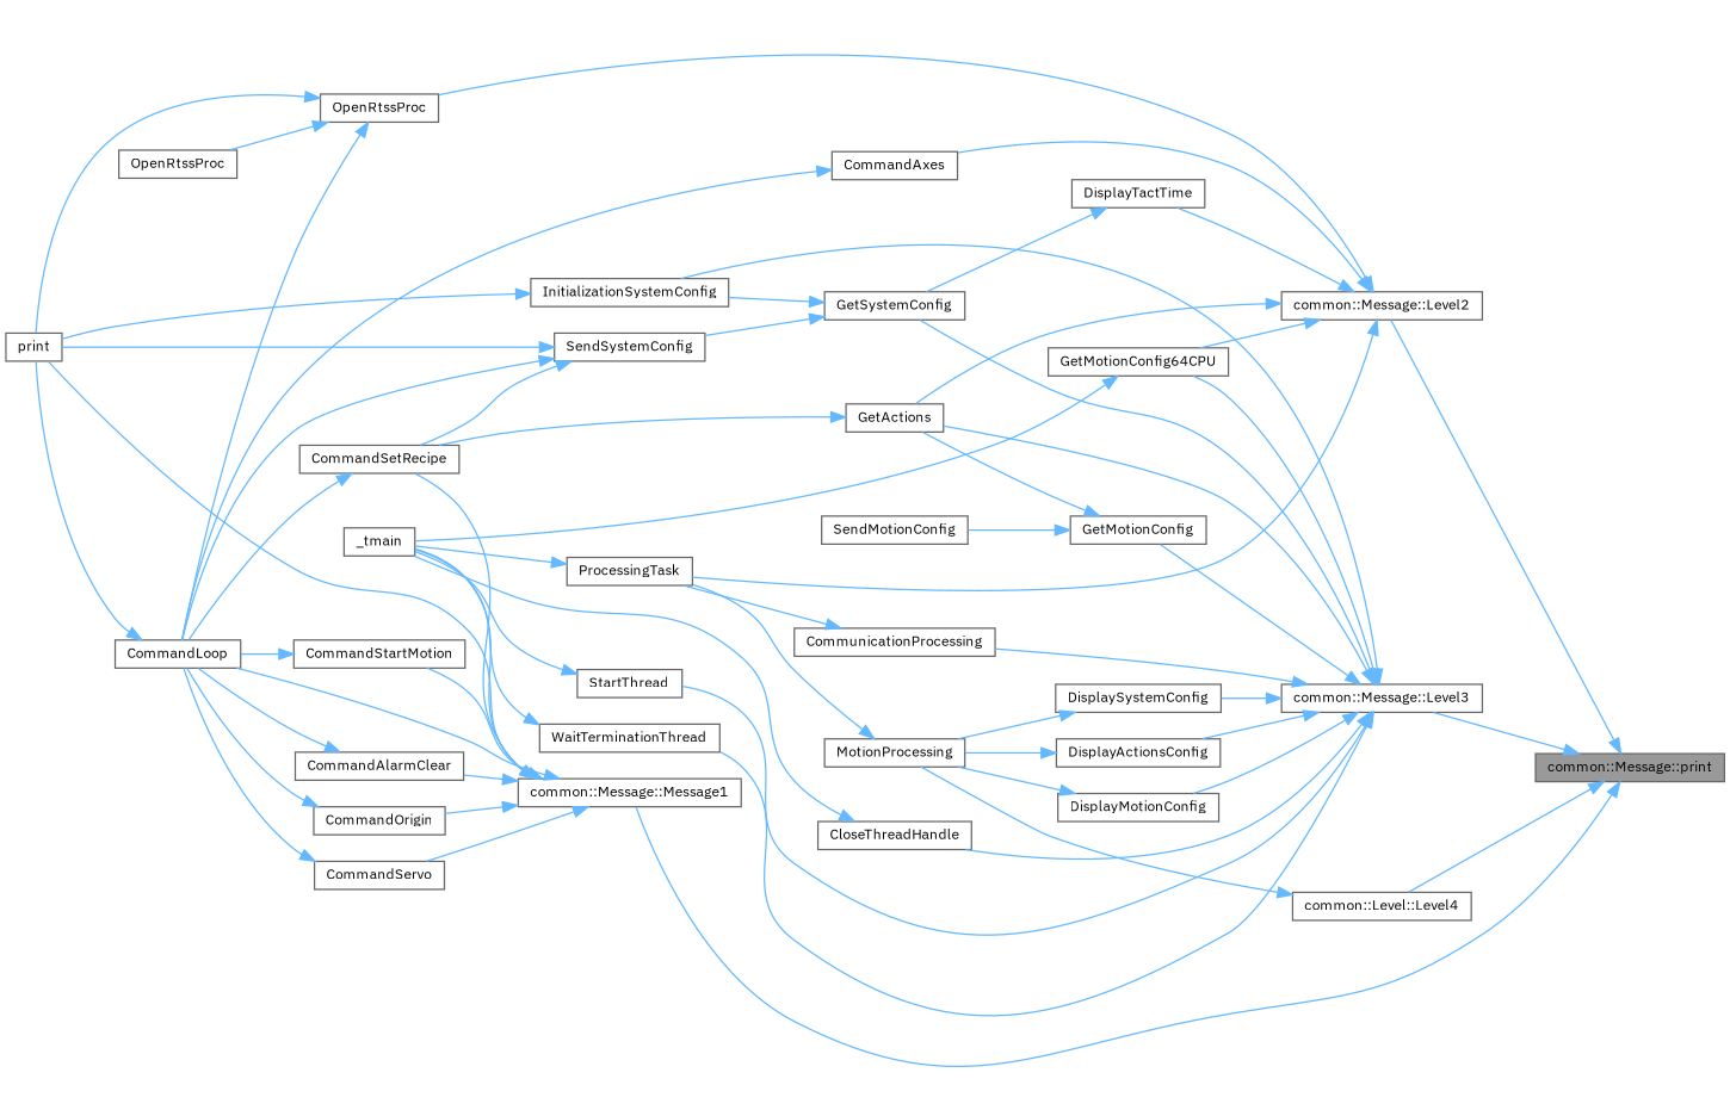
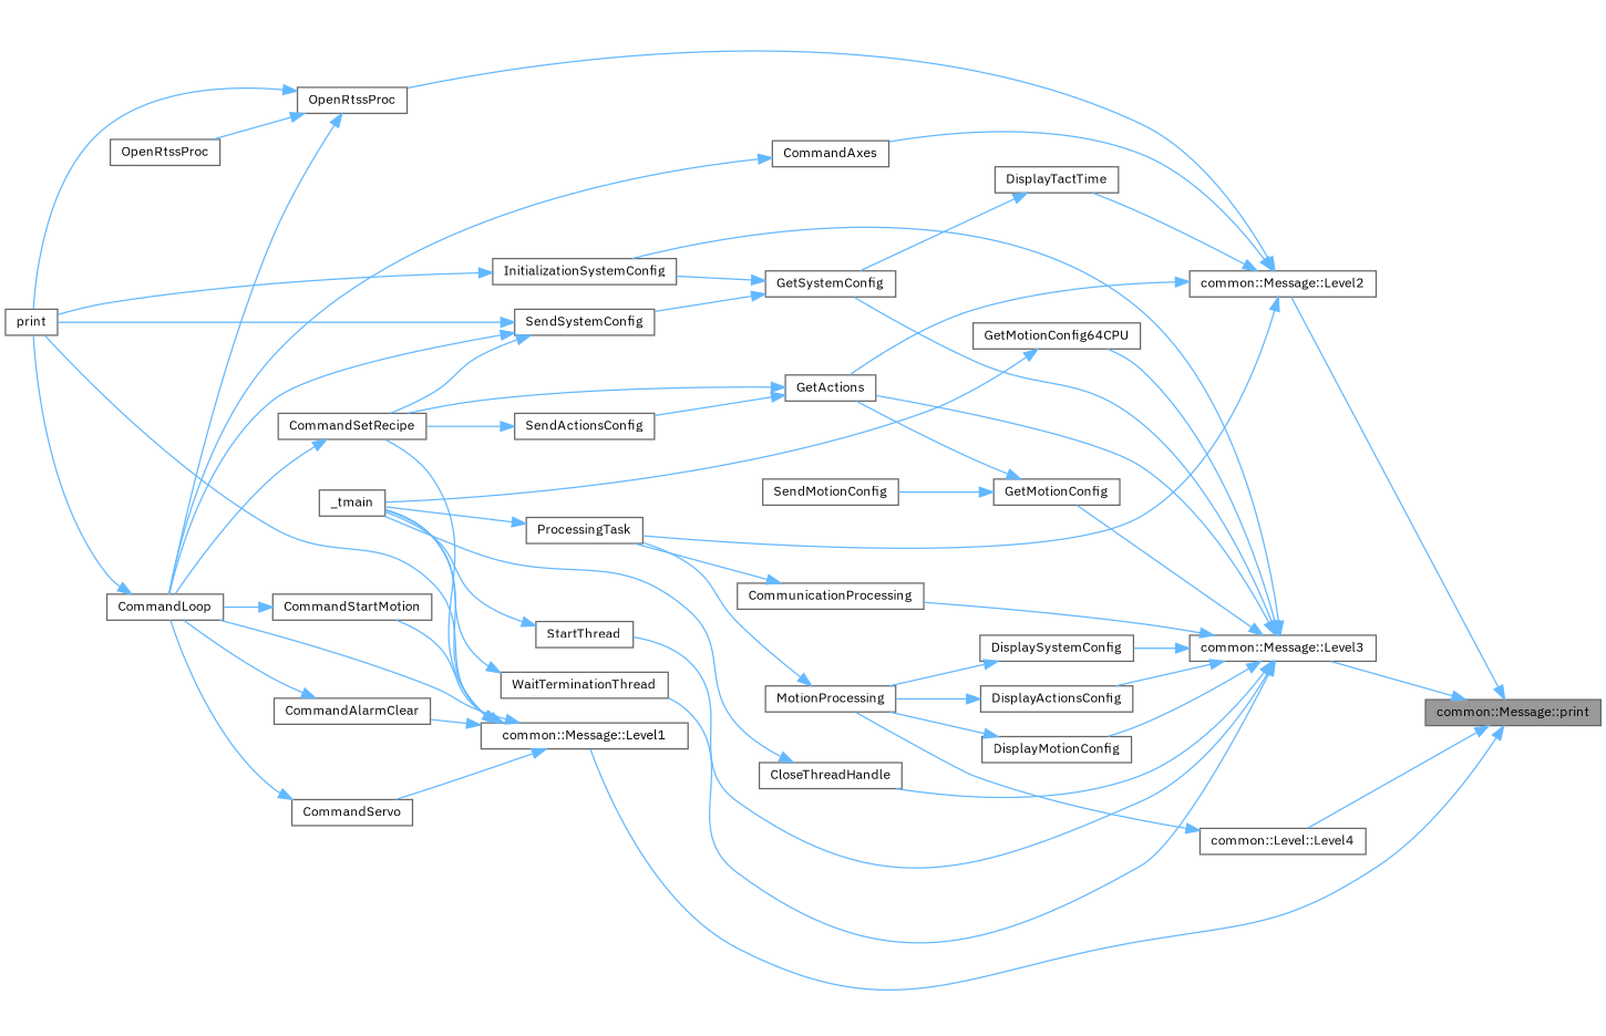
  digraph {
    fontname="IBM Plex Sans"
    rankdir=RL
    node [color=grey40 fillcolor=white fontname="IBM Plex Sans" fontsize=10 shape=box style=filled]
    edge [color=steelblue1 dir=back fontname="IBM Plex Sans" fontsize=10 labelfontname=Helvetica labelfontsize=10 style=solid]
    n1 [color=gray40 fillcolor=grey60 fontcolor=black height=0.2 label="common::Message::print" width=0.4]
-   n2 [height=0.2 label="common::Message::Message1" width=0.4]
+   n2 [height=0.2 label="common::Message::Level1" width=0.4]
    n3 [height=0.2 label="common::Message::Level2" width=0.4]
    n4 [height=0.2 label="common::Message::Level3" width=0.4]
    n5 [height=0.2 label="common::Level::Level4" width=0.4]
    n6 [height=0.2 label=_tmain width=0.4]
    n7 [height=0.2 label=CommandAlarmClear width=0.4]
    n8 [height=0.2 label=CommandLoop width=0.4]
    n9 [height=0.2 label=print width=0.4]
-   n10 [height=0.2 label=CommandOrigin width=0.4]
    n11 [height=0.2 label=CommandServo width=0.4]
    n12 [height=0.2 label=CommandSetRecipe width=0.4]
    n13 [height=0.2 label=CommandStartMotion width=0.4]
    n14 [height=0.2 label=CommandAxes width=0.4]
    n15 [height=0.2 label=DisplayTactTime width=0.4]
    n16 [height=0.2 label=ProcessingTask width=0.4]
    n17 [height=0.2 label=GetActions width=0.4]
    n18 [height=0.2 label=GetMotionConfig64CPU width=0.4]
    n19 [height=0.2 label=OpenRtssProc width=0.4]
    n20 [height=0.2 label=CloseThreadHandle width=0.4]
    n21 [height=0.2 label=CommunicationProcessing width=0.4]
    n22 [height=0.2 label=DisplayActionsConfig width=0.4]
    n23 [height=0.2 label=DisplayMotionConfig width=0.4]
    n24 [height=0.2 label=DisplaySystemConfig width=0.4]
    n25 [height=0.2 label=GetMotionConfig width=0.4]
    n26 [height=0.2 label=GetSystemConfig width=0.4]
    n27 [height=0.2 label=InitializationSystemConfig width=0.4]
    n28 [height=0.2 label=StartThread width=0.4]
    n29 [height=0.2 label=WaitTerminationThread width=0.4]
    n30 [height=0.2 label=MotionProcessing width=0.4]
+   n31 [height=0.2 label=SendActionsConfig width=0.4]
    n32 [height=0.2 label=OpenRtssProc width=0.4]
    n33 [height=0.2 label=SendMotionConfig width=0.4]
    n34 [height=0.2 label=SendSystemConfig width=0.4]
    n1 -> n2
    n1 -> n3
    n1 -> n4
    n1 -> n5
    n2 -> n6
    n2 -> n7
    n2 -> n8
    n2 -> n9
-   n2 -> n10
    n2 -> n11
    n2 -> n12
    n2 -> n13
    n3 -> n14
    n3 -> n15
    n3 -> n16
    n3 -> n17
-   n3 -> n18
    n3 -> n19
    n4 -> n17
    n4 -> n18
    n4 -> n20
    n4 -> n21
    n4 -> n22
    n4 -> n23
    n4 -> n24
    n4 -> n25
    n4 -> n26
    n4 -> n27
    n4 -> n28
    n4 -> n29
    n5 -> n30
    n7 -> n8
    n8 -> n9
-   n10 -> n8
    n11 -> n8
    n12 -> n8
    n13 -> n8
    n14 -> n8
    n15 -> n26
    n16 -> n6
    n17 -> n12
+   n17 -> n31
    n18 -> n6
    n19 -> n8
    n19 -> n9
    n19 -> n32
    n20 -> n6
    n21 -> n16
    n22 -> n30
    n23 -> n30
    n24 -> n30
    n25 -> n17
    n25 -> n33
    n26 -> n27
    n26 -> n34
    n27 -> n9
    n28 -> n6
    n29 -> n6
    n30 -> n16
+   n31 -> n12
    n34 -> n8
    n34 -> n9
    n34 -> n12
  }
